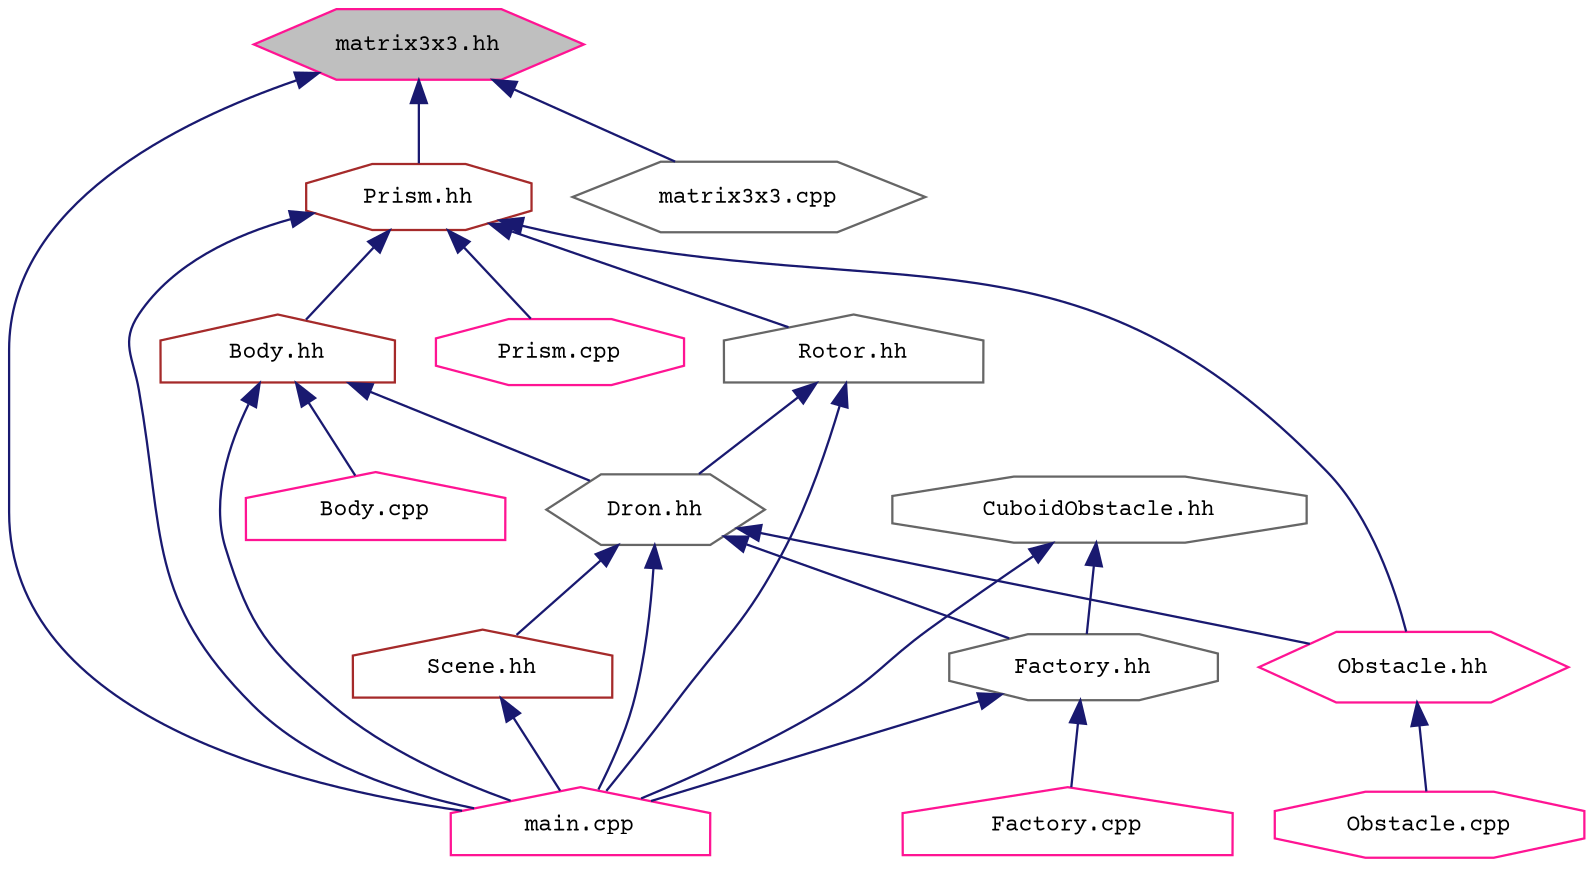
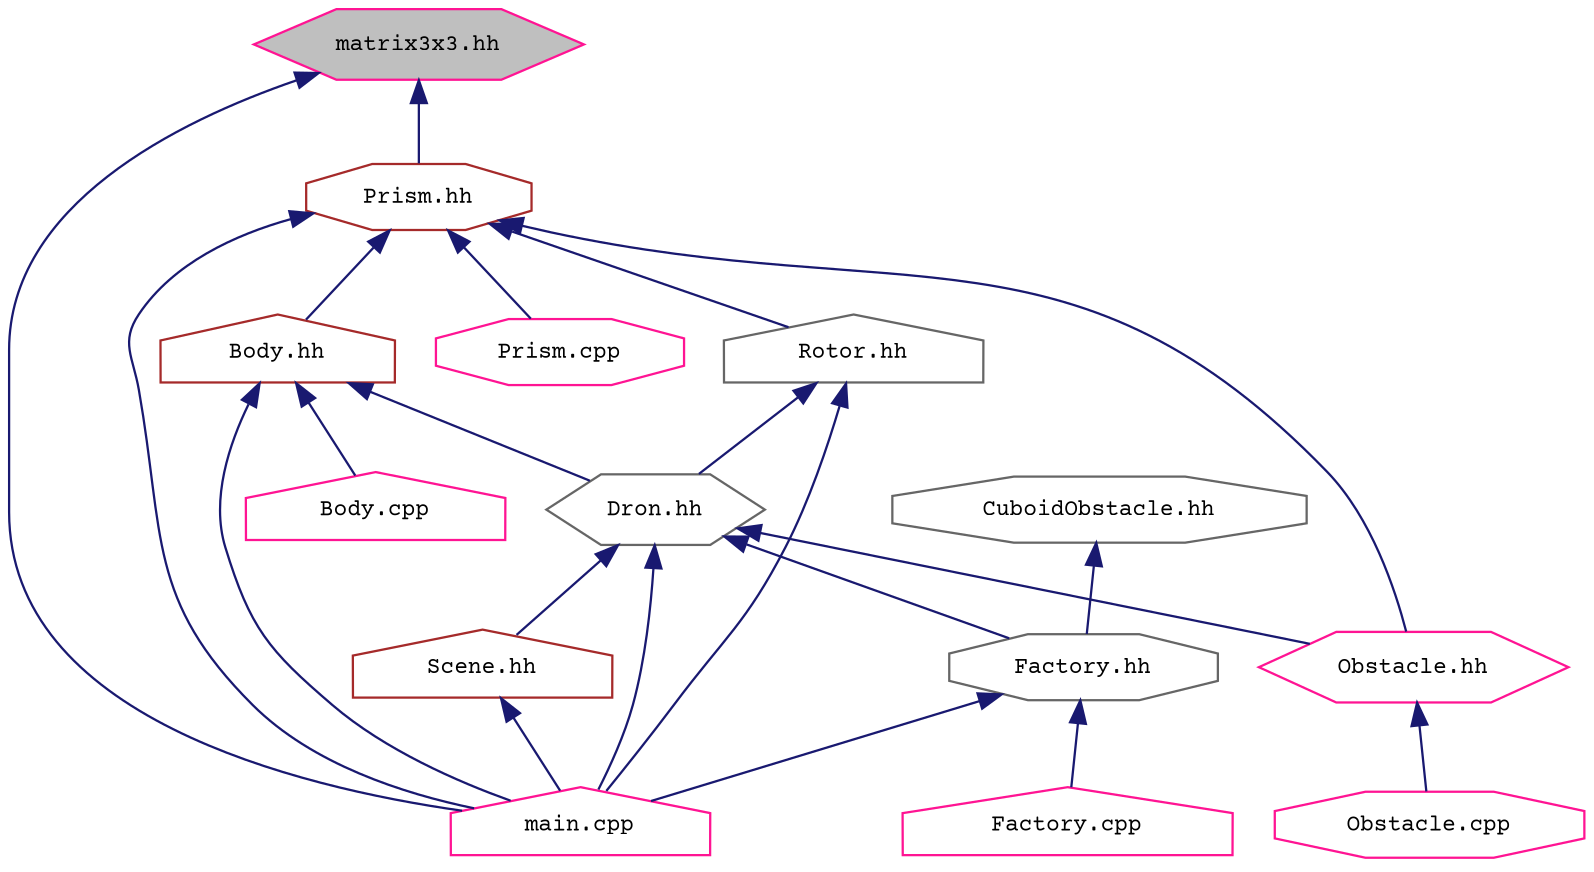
  digraph {
    fontname="Courier Prime"
    node [color=deeppink fillcolor=white fontname="Courier Prime" fontsize=10 shape=house style=filled]
    edge [color=midnightblue dir=back fontname="Courier Prime" fontsize=10 labelfontname=Helvetica labelfontsize=10 style=solid]
    n1 [fillcolor=grey75 fontcolor=black height=0.2 label="matrix3x3.hh" shape=hexagon width=0.4]
    n2 [color=brown height=0.2 label="Prism.hh" shape=octagon width=0.4]
    n3 [height=0.2 label="main.cpp" width=0.4]
-   n4 [color=gray40 height=0.2 label="matrix3x3.cpp" shape=hexagon width=0.4]
    n5 [color=brown height=0.2 label="Body.hh" width=0.4]
    n6 [height=0.2 label="Obstacle.hh" shape=hexagon width=0.4]
    n7 [color=gray40 height=0.2 label="Rotor.hh" width=0.4]
    n8 [height=0.2 label="Prism.cpp" shape=octagon width=0.4]
    n9 [color=gray40 height=0.2 label="Dron.hh" shape=hexagon width=0.4]
    n10 [height=0.2 label="Body.cpp" width=0.4]
    n11 [height=0.2 label="Obstacle.cpp" shape=octagon width=0.4]
    n12 [color=gray40 height=0.2 label="Factory.hh" shape=octagon width=0.4]
    n13 [color=brown height=0.2 label="Scene.hh" width=0.4]
    n14 [height=0.2 label="Factory.cpp" width=0.4]
    n15 [color=gray40 height=0.2 label="CuboidObstacle.hh" shape=octagon width=0.4]
    n1 -> n2
    n1 -> n3
-   n1 -> n4
    n2 -> n3
    n2 -> n5
    n2 -> n6
    n2 -> n7
    n2 -> n8
    n5 -> n3
    n5 -> n9
    n5 -> n10
    n6 -> n11
    n7 -> n3
    n7 -> n9
    n9 -> n3
    n9 -> n6
    n9 -> n12
    n9 -> n13
    n12 -> n3
    n12 -> n14
    n13 -> n3
-   n15 -> n3
    n15 -> n12
  }
